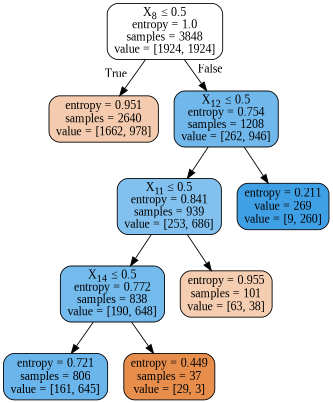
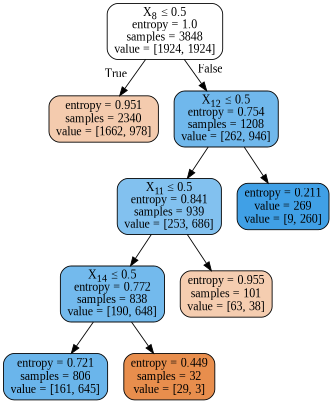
  digraph {
    fontname="Liberation Serif"
    node [color=black fontname="Liberation Serif" shape=box style="filled, rounded"]
    edge [fontname="Liberation Serif"]
    n1 [fillcolor="#ffffff" label=<X<SUB>8</SUB> &le; 0.5<br/>entropy = 1.0<br/>samples = 3848<br/>value = [1924, 1924]>]
-   n2 [fillcolor="#f4cbae" label=<entropy = 0.951<br/>samples = 2640<br/>value = [1662, 978]>]
+   n2 [fillcolor="#f4cbae" label=<entropy = 0.951<br/>samples = 2340<br/>value = [1662, 978]>]
    n3 [fillcolor="#70b8ec" label=<X<SUB>12</SUB> &le; 0.5<br/>entropy = 0.754<br/>samples = 1208<br/>value = [262, 946]>]
    n4 [fillcolor="#82c1ef" label=<X<SUB>11</SUB> &le; 0.5<br/>entropy = 0.841<br/>samples = 939<br/>value = [253, 686]>]
    n5 [fillcolor="#40a0e6" label=<entropy = 0.211<br/>value = 269<br/>value = [9, 260]>]
    n6 [fillcolor="#73baed" label=<X<SUB>14</SUB> &le; 0.5<br/>entropy = 0.772<br/>samples = 838<br/>value = [190, 648]>]
    n7 [fillcolor="#f5cdb0" label=<entropy = 0.955<br/>samples = 101<br/>value = [63, 38]>]
    n8 [fillcolor="#6ab5eb" label=<entropy = 0.721<br/>samples = 806<br/>value = [161, 645]>]
-   n9 [fillcolor="#e88e4d" label=<entropy = 0.449<br/>samples = 37<br/>value = [29, 3]>]
+   n9 [fillcolor="#e88e4d" label=<entropy = 0.449<br/>samples = 32<br/>value = [29, 3]>]
    n1 -> n2 [headlabel=True labelangle=45 labeldistance=2.5]
    n1 -> n3 [headlabel=False labelangle=-45 labeldistance=2.5]
    n3 -> n4
    n3 -> n5
    n4 -> n6
    n4 -> n7
    n6 -> n8
    n6 -> n9
  }
